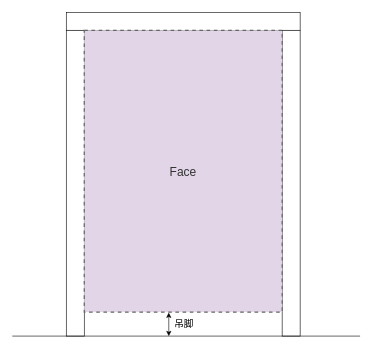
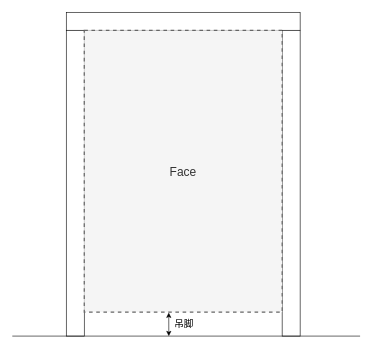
  <mxCell id="0" />
  <mxCell id="1" parent="0" />
  <mxCell id="2" value="" style="rounded=0;whiteSpace=wrap;html=1;" vertex="1" parent="1"><mxGeometry x="110" y="20" width="390" height="30" as="geometry" /></mxCell>
  <mxCell id="3" value="" style="rounded=0;whiteSpace=wrap;html=1;" vertex="1" parent="1"><mxGeometry x="110" y="50" width="30" height="510" as="geometry" /></mxCell>
  <mxCell id="4" value="" style="rounded=0;whiteSpace=wrap;html=1;" vertex="1" parent="1"><mxGeometry x="470" y="50" width="30" height="510" as="geometry" /></mxCell>
  <mxCell id="5" value="" style="endArrow=none;html=1;" edge="1" parent="1"><mxGeometry width="50" height="50" relative="1" as="geometry"><mxPoint x="20" y="560" as="sourcePoint" /><mxPoint x="600" y="560" as="targetPoint" /></mxGeometry></mxCell>
- <mxCell id="6" value="&lt;font style=&quot;font-size: 20px&quot;&gt;Face&lt;/font&gt;" style="rounded=0;whiteSpace=wrap;html=1;fillColor=#e1d5e7;strokeColor=#666666;fontColor=#333333;dashed=1;strokeWidth=2;" vertex="1" parent="1"><mxGeometry x="140" y="50" width="330" height="470" as="geometry" /></mxCell>
+ <mxCell id="6" value="&lt;font style=&quot;font-size: 20px&quot;&gt;Face&lt;/font&gt;" style="rounded=0;whiteSpace=wrap;html=1;fillColor=#f5f5f5;strokeColor=#666666;fontColor=#333333;dashed=1;strokeWidth=2;" vertex="1" parent="1"><mxGeometry x="140" y="50" width="330" height="470" as="geometry" /></mxCell>
  <mxCell id="7" value="" style="endArrow=classic;startArrow=classic;html=1;entryX=0.527;entryY=1.002;entryDx=0;entryDy=0;entryPerimeter=0;" edge="1" parent="1"><mxGeometry width="50" height="50" relative="1" as="geometry"><mxPoint x="281" y="560" as="sourcePoint" /><mxPoint x="280.91" y="520.94" as="targetPoint" /></mxGeometry></mxCell>
  <mxCell id="8" value="吊脚" style="edgeLabel;html=1;align=center;verticalAlign=middle;resizable=0;points=[];fontSize=16;" vertex="1" connectable="0" parent="7"><mxGeometry x="0.024" y="-2" relative="1" as="geometry"><mxPoint x="22.05" as="offset" /></mxGeometry></mxCell>
